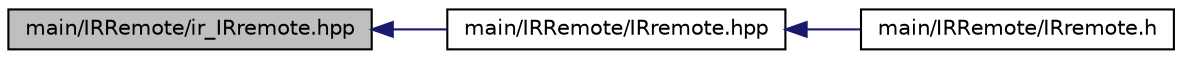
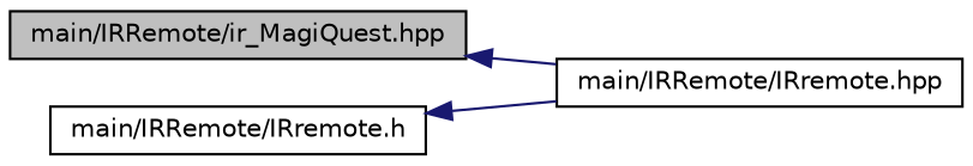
  digraph {
    rankdir=LR
    node [color=black fillcolor=white fontname=Helvetica fontsize=10 shape=record style=filled]
    edge [color=midnightblue dir=back fontname=Helvetica fontsize=10 labelfontname=Helvetica labelfontsize=10 style=solid]
-   n1 [fillcolor=grey75 fontcolor=black height=0.2 label="main/IRRemote/ir_IRremote.hpp" width=0.4]
+   n1 [fillcolor=grey75 fontcolor=black height=0.2 label="main/IRRemote/ir_MagiQuest.hpp" width=0.4]
    n2 [height=0.2 label="main/IRRemote/IRremote.hpp" width=0.4]
    n3 [height=0.2 label="main/IRRemote/IRremote.h" width=0.4]
    n1 -> n2
-   n2 -> n3
+   n3 -> n2
  }
